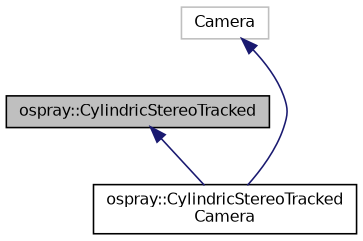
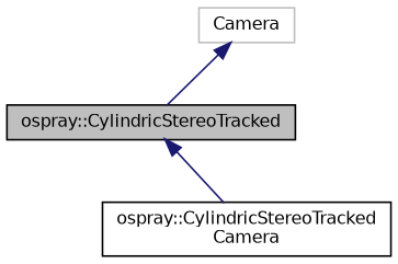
  digraph {
    node [color=black fillcolor=white fontname=Helvetica fontsize=10 shape=record style=filled]
    edge [color=midnightblue dir=back fontname=Helvetica fontsize=10 labelfontname=Helvetica labelfontsize=10 style=solid]
    n1 [fillcolor=grey75 fontcolor=black height=0.2 label="ospray::CylindricStereoTracked" width=0.4]
    n2 [height=0.2 label="ospray::CylindricStereoTracked\lCamera" width=0.4]
    n3 [color=grey75 height=0.2 label=Camera width=0.4]
    n1 -> n2
-   n3 -> n2
+   n3 -> n1
  }
